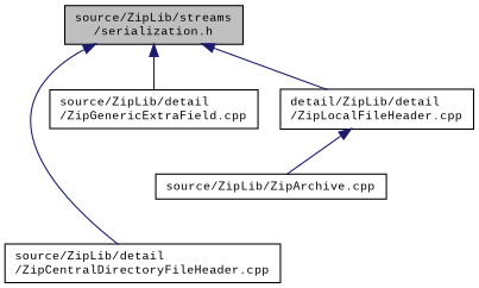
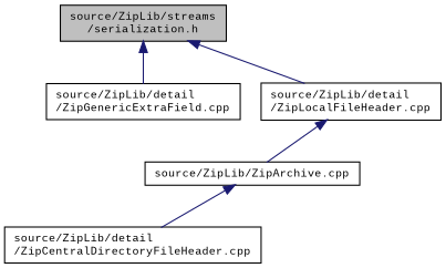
  digraph {
    fontname="Liberation Mono"
    node [color=black fillcolor=white fontname="Liberation Mono" fontsize=10 shape=record style=filled]
    edge [color=midnightblue dir=back fontname="Liberation Mono" fontsize=10 labelfontname=Helvetica labelfontsize=10 style=solid]
    n1 [fillcolor=grey75 fontcolor=black height=0.2 label="source/ZipLib/streams\l/serialization.h" width=0.4]
    n2 [height=0.2 label="source/ZipLib/detail\l/ZipCentralDirectoryFileHeader.cpp" width=0.4]
    n3 [height=0.2 label="source/ZipLib/detail\l/ZipGenericExtraField.cpp" width=0.4]
-   n4 [height=0.2 label="detail/ZipLib/detail\l/ZipLocalFileHeader.cpp" width=0.4]
+   n4 [height=0.2 label="source/ZipLib/detail\l/ZipLocalFileHeader.cpp" width=0.4]
    n5 [height=0.2 label="source/ZipLib/ZipArchive.cpp" width=0.4]
-   n1 -> n2
+   n5 -> n2
    n1 -> n3
    n1 -> n4
    n4 -> n5
  }
